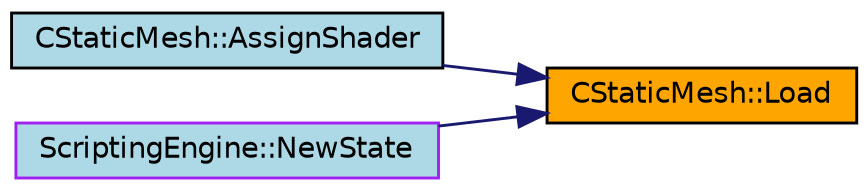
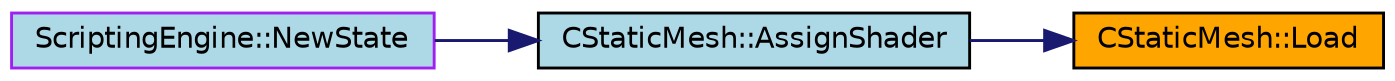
  digraph {
    rankdir=RL
    node [color=black fillcolor=lightblue fontname=Helvetica fontsize=10 shape=record style=filled]
    edge [color=midnightblue dir=back fontname=Helvetica fontsize=10 labelfontname=Helvetica labelfontsize=10 style=solid]
    n1 [fontcolor=black height=0.2 label="CStaticMesh::AssignShader" width=0.4]
    n2 [color=purple height=0.2 label="ScriptingEngine::NewState" width=0.4]
    n3 [fillcolor=orange height=0.2 label="CStaticMesh::Load" width=0.4]
-   n3 -> n2
+   n1 -> n2
    n3 -> n1
  }
